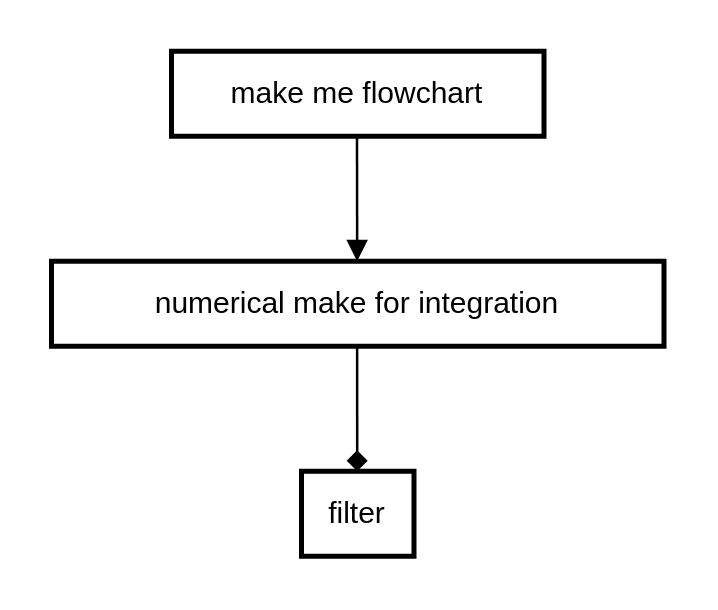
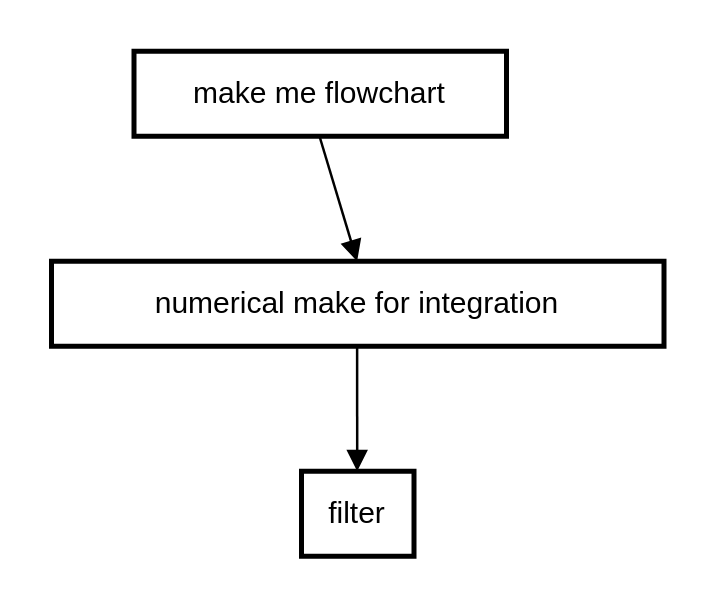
  <mxCell id="0" />
  <mxCell id="1" parent="0" />
- <mxCell id="2" value="make me flowchart" style="whiteSpace=wrap;strokeWidth=2;" vertex="1" parent="1"><mxGeometry x="68" width="149" height="34" as="geometry" y="20" /></mxCell>
+ <mxCell id="2" value="make me flowchart" style="whiteSpace=wrap;strokeWidth=2;" vertex="1" parent="1"><mxGeometry x="53" y="20" width="149" height="34" as="geometry" /></mxCell>
  <mxCell id="3" value="numerical make for integration" style="whiteSpace=wrap;strokeWidth=2;" vertex="1" parent="1"><mxGeometry y="104" width="245" height="34" as="geometry" x="20" /></mxCell>
  <mxCell id="4" value="filter" style="whiteSpace=wrap;strokeWidth=2;" vertex="1" parent="1"><mxGeometry x="120" y="188" width="45" height="34" as="geometry" /></mxCell>
  <mxCell id="5" value="" style="curved=1;startArrow=none;endArrow=block;exitX=0.498;exitY=1;entryX=0.499;entryY=0;" edge="1" parent="1" source="2" target="3"><mxGeometry relative="1" as="geometry"><Array as="points" /></mxGeometry></mxCell>
- <mxCell id="6" value="" style="curved=1;startArrow=none;endArrow=diamond;exitX=0.499;exitY=1;entryX=0.495;entryY=0;" edge="1" parent="1" source="3" target="4"><mxGeometry relative="1" as="geometry"><Array as="points" /></mxGeometry></mxCell>
+ <mxCell id="6" value="" style="curved=1;startArrow=none;endArrow=block;exitX=0.499;exitY=1;entryX=0.495;entryY=0;" edge="1" parent="1" source="3" target="4"><mxGeometry relative="1" as="geometry"><Array as="points" /></mxGeometry></mxCell>
